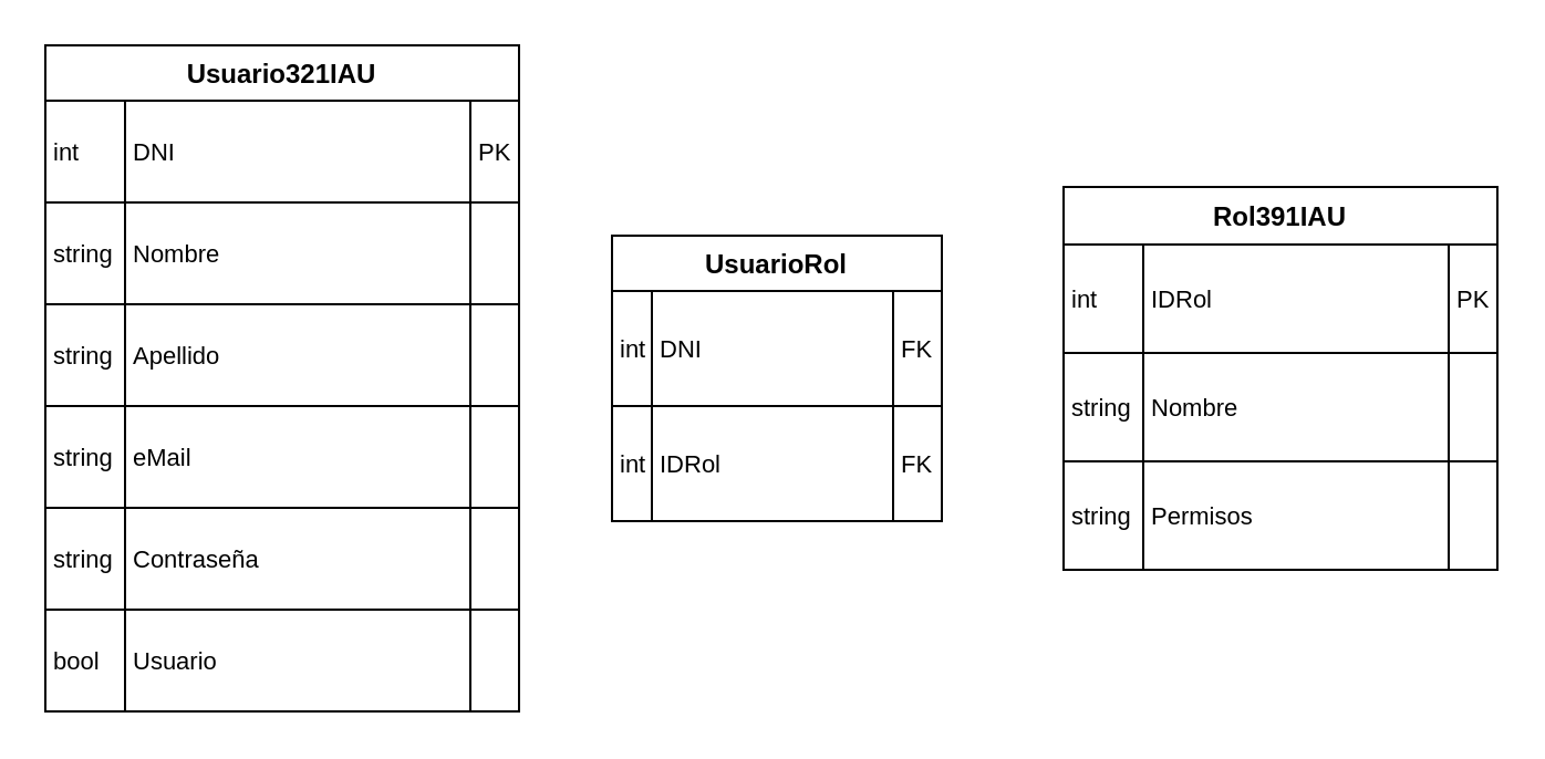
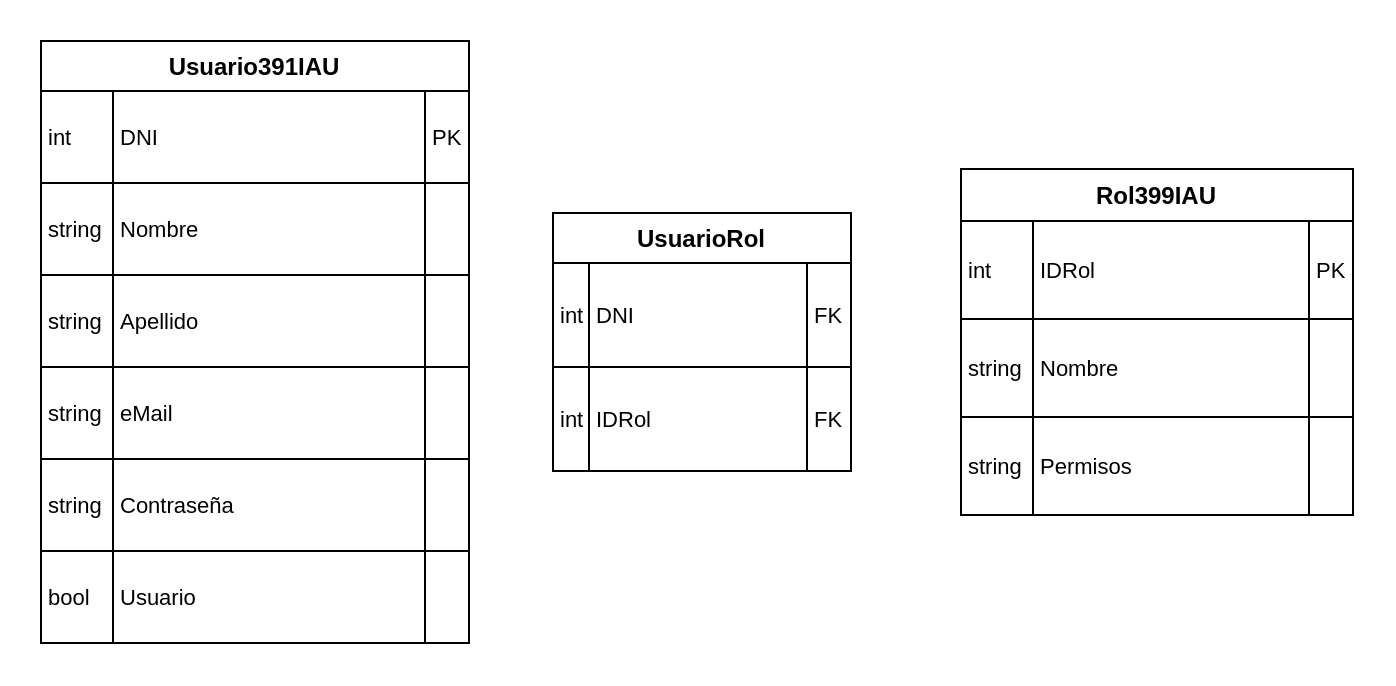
  <mxCell id="0" />
  <mxCell id="1" parent="0" />
- <mxCell id="2" value="Usuario321IAU" style="shape=table;startSize=25;container=1;collapsible=0;childLayout=tableLayout;fixedRows=1;rowLines=1;fontStyle=1;align=center;resizeLast=1;" parent="1" vertex="1"><mxGeometry x="20" y="20" width="214" height="301" as="geometry" /></mxCell>
+ <mxCell id="2" value="Usuario391IAU" style="shape=table;startSize=25;container=1;collapsible=0;childLayout=tableLayout;fixedRows=1;rowLines=1;fontStyle=1;align=center;resizeLast=1;" parent="1" vertex="1"><mxGeometry x="20" y="20" width="214" height="301" as="geometry" /></mxCell>
  <mxCell id="3" style="shape=tableRow;horizontal=0;startSize=0;swimlaneHead=0;swimlaneBody=0;fillColor=none;collapsible=0;dropTarget=0;points=[[0,0.5],[1,0.5]];portConstraint=eastwest;top=0;left=0;right=0;bottom=0;" parent="2" vertex="1"><mxGeometry y="25" width="214" height="46" as="geometry" /></mxCell>
  <mxCell id="4" value="int" style="shape=partialRectangle;connectable=0;fillColor=none;top=0;left=0;bottom=0;right=0;align=left;spacingLeft=2;overflow=hidden;fontSize=11;" parent="3" vertex="1"><mxGeometry width="36" height="46" as="geometry"><mxRectangle width="36" height="46" as="alternateBounds" /></mxGeometry></mxCell>
  <mxCell id="5" value="DNI" style="shape=partialRectangle;connectable=0;fillColor=none;top=0;left=0;bottom=0;right=0;align=left;spacingLeft=2;overflow=hidden;fontSize=11;" parent="3" vertex="1"><mxGeometry x="36" width="156" height="46" as="geometry"><mxRectangle width="156" height="46" as="alternateBounds" /></mxGeometry></mxCell>
  <mxCell id="6" value="PK" style="shape=partialRectangle;connectable=0;fillColor=none;top=0;left=0;bottom=0;right=0;align=left;spacingLeft=2;overflow=hidden;fontSize=11;" parent="3" vertex="1"><mxGeometry x="192" width="22" height="46" as="geometry"><mxRectangle width="22" height="46" as="alternateBounds" /></mxGeometry></mxCell>
  <mxCell id="7" style="shape=tableRow;horizontal=0;startSize=0;swimlaneHead=0;swimlaneBody=0;fillColor=none;collapsible=0;dropTarget=0;points=[[0,0.5],[1,0.5]];portConstraint=eastwest;top=0;left=0;right=0;bottom=0;" parent="2" vertex="1"><mxGeometry y="71" width="214" height="46" as="geometry" /></mxCell>
  <mxCell id="8" value="string" style="shape=partialRectangle;connectable=0;fillColor=none;top=0;left=0;bottom=0;right=0;align=left;spacingLeft=2;overflow=hidden;fontSize=11;" parent="7" vertex="1"><mxGeometry width="36" height="46" as="geometry"><mxRectangle width="36" height="46" as="alternateBounds" /></mxGeometry></mxCell>
  <mxCell id="9" value="Nombre" style="shape=partialRectangle;connectable=0;fillColor=none;top=0;left=0;bottom=0;right=0;align=left;spacingLeft=2;overflow=hidden;fontSize=11;" parent="7" vertex="1"><mxGeometry x="36" width="156" height="46" as="geometry"><mxRectangle width="156" height="46" as="alternateBounds" /></mxGeometry></mxCell>
  <mxCell id="10" value="" style="shape=partialRectangle;connectable=0;fillColor=none;top=0;left=0;bottom=0;right=0;align=left;spacingLeft=2;overflow=hidden;fontSize=11;" parent="7" vertex="1"><mxGeometry x="192" width="22" height="46" as="geometry"><mxRectangle width="22" height="46" as="alternateBounds" /></mxGeometry></mxCell>
  <mxCell id="11" style="shape=tableRow;horizontal=0;startSize=0;swimlaneHead=0;swimlaneBody=0;fillColor=none;collapsible=0;dropTarget=0;points=[[0,0.5],[1,0.5]];portConstraint=eastwest;top=0;left=0;right=0;bottom=0;" parent="2" vertex="1"><mxGeometry y="117" width="214" height="46" as="geometry" /></mxCell>
  <mxCell id="12" value="string" style="shape=partialRectangle;connectable=0;fillColor=none;top=0;left=0;bottom=0;right=0;align=left;spacingLeft=2;overflow=hidden;fontSize=11;" parent="11" vertex="1"><mxGeometry width="36" height="46" as="geometry"><mxRectangle width="36" height="46" as="alternateBounds" /></mxGeometry></mxCell>
  <mxCell id="13" value="Apellido" style="shape=partialRectangle;connectable=0;fillColor=none;top=0;left=0;bottom=0;right=0;align=left;spacingLeft=2;overflow=hidden;fontSize=11;" parent="11" vertex="1"><mxGeometry x="36" width="156" height="46" as="geometry"><mxRectangle width="156" height="46" as="alternateBounds" /></mxGeometry></mxCell>
  <mxCell id="14" value="" style="shape=partialRectangle;connectable=0;fillColor=none;top=0;left=0;bottom=0;right=0;align=left;spacingLeft=2;overflow=hidden;fontSize=11;" parent="11" vertex="1"><mxGeometry x="192" width="22" height="46" as="geometry"><mxRectangle width="22" height="46" as="alternateBounds" /></mxGeometry></mxCell>
  <mxCell id="15" style="shape=tableRow;horizontal=0;startSize=0;swimlaneHead=0;swimlaneBody=0;fillColor=none;collapsible=0;dropTarget=0;points=[[0,0.5],[1,0.5]];portConstraint=eastwest;top=0;left=0;right=0;bottom=0;" parent="2" vertex="1"><mxGeometry y="163" width="214" height="46" as="geometry" /></mxCell>
  <mxCell id="16" value="string" style="shape=partialRectangle;connectable=0;fillColor=none;top=0;left=0;bottom=0;right=0;align=left;spacingLeft=2;overflow=hidden;fontSize=11;" parent="15" vertex="1"><mxGeometry width="36" height="46" as="geometry"><mxRectangle width="36" height="46" as="alternateBounds" /></mxGeometry></mxCell>
  <mxCell id="17" value="eMail" style="shape=partialRectangle;connectable=0;fillColor=none;top=0;left=0;bottom=0;right=0;align=left;spacingLeft=2;overflow=hidden;fontSize=11;" parent="15" vertex="1"><mxGeometry x="36" width="156" height="46" as="geometry"><mxRectangle width="156" height="46" as="alternateBounds" /></mxGeometry></mxCell>
  <mxCell id="18" value="" style="shape=partialRectangle;connectable=0;fillColor=none;top=0;left=0;bottom=0;right=0;align=left;spacingLeft=2;overflow=hidden;fontSize=11;" parent="15" vertex="1"><mxGeometry x="192" width="22" height="46" as="geometry"><mxRectangle width="22" height="46" as="alternateBounds" /></mxGeometry></mxCell>
  <mxCell id="19" style="shape=tableRow;horizontal=0;startSize=0;swimlaneHead=0;swimlaneBody=0;fillColor=none;collapsible=0;dropTarget=0;points=[[0,0.5],[1,0.5]];portConstraint=eastwest;top=0;left=0;right=0;bottom=0;" parent="2" vertex="1"><mxGeometry y="209" width="214" height="46" as="geometry" /></mxCell>
  <mxCell id="20" value="string" style="shape=partialRectangle;connectable=0;fillColor=none;top=0;left=0;bottom=0;right=0;align=left;spacingLeft=2;overflow=hidden;fontSize=11;" parent="19" vertex="1"><mxGeometry width="36" height="46" as="geometry"><mxRectangle width="36" height="46" as="alternateBounds" /></mxGeometry></mxCell>
  <mxCell id="21" value="Contraseña" style="shape=partialRectangle;connectable=0;fillColor=none;top=0;left=0;bottom=0;right=0;align=left;spacingLeft=2;overflow=hidden;fontSize=11;" parent="19" vertex="1"><mxGeometry x="36" width="156" height="46" as="geometry"><mxRectangle width="156" height="46" as="alternateBounds" /></mxGeometry></mxCell>
  <mxCell id="22" value="" style="shape=partialRectangle;connectable=0;fillColor=none;top=0;left=0;bottom=0;right=0;align=left;spacingLeft=2;overflow=hidden;fontSize=11;" parent="19" vertex="1"><mxGeometry x="192" width="22" height="46" as="geometry"><mxRectangle width="22" height="46" as="alternateBounds" /></mxGeometry></mxCell>
  <mxCell id="23" style="shape=tableRow;horizontal=0;startSize=0;swimlaneHead=0;swimlaneBody=0;fillColor=none;collapsible=0;dropTarget=0;points=[[0,0.5],[1,0.5]];portConstraint=eastwest;top=0;left=0;right=0;bottom=0;" parent="2" vertex="1"><mxGeometry y="255" width="214" height="46" as="geometry" /></mxCell>
  <mxCell id="24" value="bool" style="shape=partialRectangle;connectable=0;fillColor=none;top=0;left=0;bottom=0;right=0;align=left;spacingLeft=2;overflow=hidden;fontSize=11;" parent="23" vertex="1"><mxGeometry width="36" height="46" as="geometry"><mxRectangle width="36" height="46" as="alternateBounds" /></mxGeometry></mxCell>
  <mxCell id="25" value="Usuario" style="shape=partialRectangle;connectable=0;fillColor=none;top=0;left=0;bottom=0;right=0;align=left;spacingLeft=2;overflow=hidden;fontSize=11;" parent="23" vertex="1"><mxGeometry x="36" width="156" height="46" as="geometry"><mxRectangle width="156" height="46" as="alternateBounds" /></mxGeometry></mxCell>
  <mxCell id="26" value="" style="shape=partialRectangle;connectable=0;fillColor=none;top=0;left=0;bottom=0;right=0;align=left;spacingLeft=2;overflow=hidden;fontSize=11;" parent="23" vertex="1"><mxGeometry x="192" width="22" height="46" as="geometry"><mxRectangle width="22" height="46" as="alternateBounds" /></mxGeometry></mxCell>
- <mxCell id="27" value="Rol391IAU" style="shape=table;startSize=26;container=1;collapsible=0;childLayout=tableLayout;fixedRows=1;rowLines=1;fontStyle=1;align=center;resizeLast=1;" parent="1" vertex="1"><mxGeometry x="480" y="84" width="196" height="173" as="geometry" /></mxCell>
+ <mxCell id="27" value="Rol399IAU" style="shape=table;startSize=26;container=1;collapsible=0;childLayout=tableLayout;fixedRows=1;rowLines=1;fontStyle=1;align=center;resizeLast=1;" parent="1" vertex="1"><mxGeometry x="480" y="84" width="196" height="173" as="geometry" /></mxCell>
  <mxCell id="28" style="shape=tableRow;horizontal=0;startSize=0;swimlaneHead=0;swimlaneBody=0;fillColor=none;collapsible=0;dropTarget=0;points=[[0,0.5],[1,0.5]];portConstraint=eastwest;top=0;left=0;right=0;bottom=0;" parent="27" vertex="1"><mxGeometry y="26" width="196" height="49" as="geometry" /></mxCell>
  <mxCell id="29" value="int" style="shape=partialRectangle;connectable=0;fillColor=none;top=0;left=0;bottom=0;right=0;align=left;spacingLeft=2;overflow=hidden;fontSize=11;" parent="28" vertex="1"><mxGeometry width="36" height="49" as="geometry"><mxRectangle width="36" height="49" as="alternateBounds" /></mxGeometry></mxCell>
  <mxCell id="30" value="IDRol" style="shape=partialRectangle;connectable=0;fillColor=none;top=0;left=0;bottom=0;right=0;align=left;spacingLeft=2;overflow=hidden;fontSize=11;" parent="28" vertex="1"><mxGeometry x="36" width="138" height="49" as="geometry"><mxRectangle width="138" height="49" as="alternateBounds" /></mxGeometry></mxCell>
  <mxCell id="31" value="PK" style="shape=partialRectangle;connectable=0;fillColor=none;top=0;left=0;bottom=0;right=0;align=left;spacingLeft=2;overflow=hidden;fontSize=11;" parent="28" vertex="1"><mxGeometry x="174" width="22" height="49" as="geometry"><mxRectangle width="22" height="49" as="alternateBounds" /></mxGeometry></mxCell>
  <mxCell id="32" style="shape=tableRow;horizontal=0;startSize=0;swimlaneHead=0;swimlaneBody=0;fillColor=none;collapsible=0;dropTarget=0;points=[[0,0.5],[1,0.5]];portConstraint=eastwest;top=0;left=0;right=0;bottom=0;" parent="27" vertex="1"><mxGeometry y="75" width="196" height="49" as="geometry" /></mxCell>
  <mxCell id="33" value="string" style="shape=partialRectangle;connectable=0;fillColor=none;top=0;left=0;bottom=0;right=0;align=left;spacingLeft=2;overflow=hidden;fontSize=11;" parent="32" vertex="1"><mxGeometry width="36" height="49" as="geometry"><mxRectangle width="36" height="49" as="alternateBounds" /></mxGeometry></mxCell>
  <mxCell id="34" value="Nombre" style="shape=partialRectangle;connectable=0;fillColor=none;top=0;left=0;bottom=0;right=0;align=left;spacingLeft=2;overflow=hidden;fontSize=11;" parent="32" vertex="1"><mxGeometry x="36" width="138" height="49" as="geometry"><mxRectangle width="138" height="49" as="alternateBounds" /></mxGeometry></mxCell>
  <mxCell id="35" value="" style="shape=partialRectangle;connectable=0;fillColor=none;top=0;left=0;bottom=0;right=0;align=left;spacingLeft=2;overflow=hidden;fontSize=11;" parent="32" vertex="1"><mxGeometry x="174" width="22" height="49" as="geometry"><mxRectangle width="22" height="49" as="alternateBounds" /></mxGeometry></mxCell>
  <mxCell id="36" style="shape=tableRow;horizontal=0;startSize=0;swimlaneHead=0;swimlaneBody=0;fillColor=none;collapsible=0;dropTarget=0;points=[[0,0.5],[1,0.5]];portConstraint=eastwest;top=0;left=0;right=0;bottom=0;" parent="27" vertex="1"><mxGeometry y="124" width="196" height="49" as="geometry" /></mxCell>
  <mxCell id="37" value="string" style="shape=partialRectangle;connectable=0;fillColor=none;top=0;left=0;bottom=0;right=0;align=left;spacingLeft=2;overflow=hidden;fontSize=11;" parent="36" vertex="1"><mxGeometry width="36" height="49" as="geometry"><mxRectangle width="36" height="49" as="alternateBounds" /></mxGeometry></mxCell>
  <mxCell id="38" value="Permisos" style="shape=partialRectangle;connectable=0;fillColor=none;top=0;left=0;bottom=0;right=0;align=left;spacingLeft=2;overflow=hidden;fontSize=11;" parent="36" vertex="1"><mxGeometry x="36" width="138" height="49" as="geometry"><mxRectangle width="138" height="49" as="alternateBounds" /></mxGeometry></mxCell>
  <mxCell id="39" value="" style="shape=partialRectangle;connectable=0;fillColor=none;top=0;left=0;bottom=0;right=0;align=left;spacingLeft=2;overflow=hidden;fontSize=11;" parent="36" vertex="1"><mxGeometry x="174" width="22" height="49" as="geometry"><mxRectangle width="22" height="49" as="alternateBounds" /></mxGeometry></mxCell>
  <mxCell id="40" value="UsuarioRol" style="shape=table;startSize=25;container=1;collapsible=0;childLayout=tableLayout;fixedRows=1;rowLines=1;fontStyle=1;align=center;resizeLast=1;" parent="1" vertex="1"><mxGeometry x="276" y="106" width="149" height="129" as="geometry" /></mxCell>
  <mxCell id="41" style="shape=tableRow;horizontal=0;startSize=0;swimlaneHead=0;swimlaneBody=0;fillColor=none;collapsible=0;dropTarget=0;points=[[0,0.5],[1,0.5]];portConstraint=eastwest;top=0;left=0;right=0;bottom=0;" parent="40" vertex="1"><mxGeometry y="25" width="149" height="52" as="geometry" /></mxCell>
  <mxCell id="42" value="int" style="shape=partialRectangle;connectable=0;fillColor=none;top=0;left=0;bottom=0;right=0;align=left;spacingLeft=2;overflow=hidden;fontSize=11;" parent="41" vertex="1"><mxGeometry width="18" height="52" as="geometry"><mxRectangle width="18" height="52" as="alternateBounds" /></mxGeometry></mxCell>
  <mxCell id="43" value="DNI" style="shape=partialRectangle;connectable=0;fillColor=none;top=0;left=0;bottom=0;right=0;align=left;spacingLeft=2;overflow=hidden;fontSize=11;" parent="41" vertex="1"><mxGeometry x="18" width="109" height="52" as="geometry"><mxRectangle width="109" height="52" as="alternateBounds" /></mxGeometry></mxCell>
  <mxCell id="44" value="FK" style="shape=partialRectangle;connectable=0;fillColor=none;top=0;left=0;bottom=0;right=0;align=left;spacingLeft=2;overflow=hidden;fontSize=11;" parent="41" vertex="1"><mxGeometry x="127" width="22" height="52" as="geometry"><mxRectangle width="22" height="52" as="alternateBounds" /></mxGeometry></mxCell>
  <mxCell id="45" style="shape=tableRow;horizontal=0;startSize=0;swimlaneHead=0;swimlaneBody=0;fillColor=none;collapsible=0;dropTarget=0;points=[[0,0.5],[1,0.5]];portConstraint=eastwest;top=0;left=0;right=0;bottom=0;" parent="40" vertex="1"><mxGeometry y="77" width="149" height="52" as="geometry" /></mxCell>
  <mxCell id="46" value="int" style="shape=partialRectangle;connectable=0;fillColor=none;top=0;left=0;bottom=0;right=0;align=left;spacingLeft=2;overflow=hidden;fontSize=11;" parent="45" vertex="1"><mxGeometry width="18" height="52" as="geometry"><mxRectangle width="18" height="52" as="alternateBounds" /></mxGeometry></mxCell>
  <mxCell id="47" value="IDRol" style="shape=partialRectangle;connectable=0;fillColor=none;top=0;left=0;bottom=0;right=0;align=left;spacingLeft=2;overflow=hidden;fontSize=11;" parent="45" vertex="1"><mxGeometry x="18" width="109" height="52" as="geometry"><mxRectangle width="109" height="52" as="alternateBounds" /></mxGeometry></mxCell>
  <mxCell id="48" value="FK" style="shape=partialRectangle;connectable=0;fillColor=none;top=0;left=0;bottom=0;right=0;align=left;spacingLeft=2;overflow=hidden;fontSize=11;" parent="45" vertex="1"><mxGeometry x="127" width="22" height="52" as="geometry"><mxRectangle width="22" height="52" as="alternateBounds" /></mxGeometry></mxCell>
